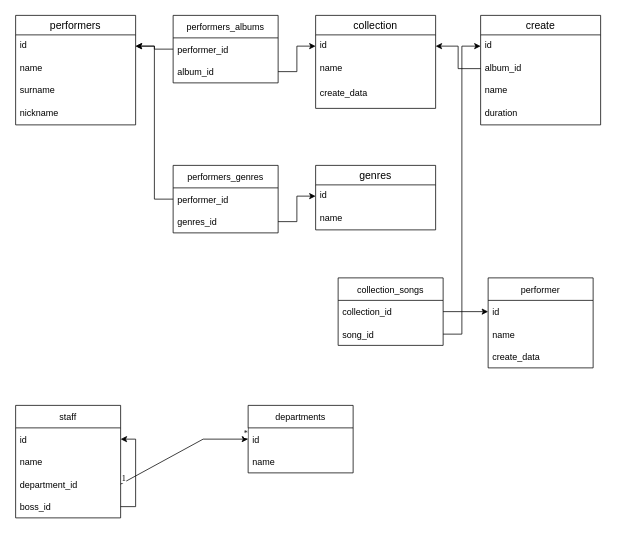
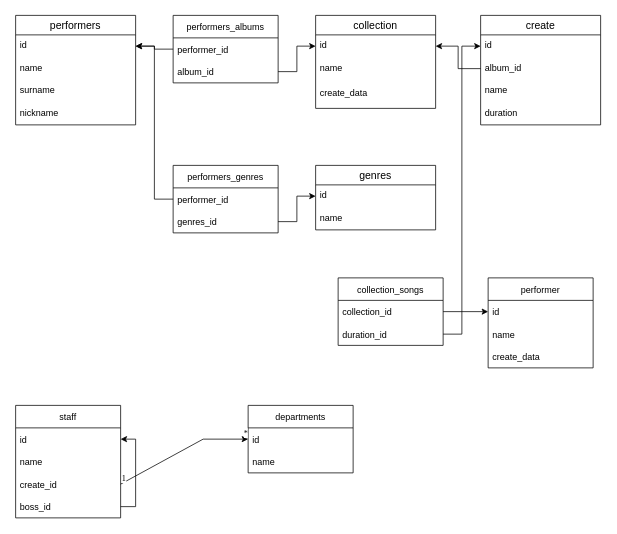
  <mxCell id="0" />
  <mxCell id="1" parent="0" />
  <mxCell id="2" value="performers" style="swimlane;fontStyle=0;childLayout=stackLayout;horizontal=1;startSize=26;horizontalStack=0;resizeParent=1;resizeParentMax=0;resizeLast=0;collapsible=1;marginBottom=0;align=center;fontSize=14;" parent="1" vertex="1"><mxGeometry x="20" y="20" width="160" height="146" as="geometry" /></mxCell>
  <mxCell id="3" value="id" style="text;strokeColor=none;fillColor=none;spacingLeft=4;spacingRight=4;overflow=hidden;rotatable=0;points=[[0,0.5],[1,0.5]];portConstraint=eastwest;fontSize=12;" parent="2" vertex="1"><mxGeometry y="26" width="160" height="30" as="geometry" /></mxCell>
  <mxCell id="4" value="name" style="text;strokeColor=none;fillColor=none;spacingLeft=4;spacingRight=4;overflow=hidden;rotatable=0;points=[[0,0.5],[1,0.5]];portConstraint=eastwest;fontSize=12;" parent="2" vertex="1"><mxGeometry y="56" width="160" height="30" as="geometry" /></mxCell>
  <mxCell id="5" value="surname" style="text;strokeColor=none;fillColor=none;spacingLeft=4;spacingRight=4;overflow=hidden;rotatable=0;points=[[0,0.5],[1,0.5]];portConstraint=eastwest;fontSize=12;" parent="2" vertex="1"><mxGeometry y="86" width="160" height="30" as="geometry" /></mxCell>
  <mxCell id="6" value="nickname" style="text;strokeColor=none;fillColor=none;spacingLeft=4;spacingRight=4;overflow=hidden;rotatable=0;points=[[0,0.5],[1,0.5]];portConstraint=eastwest;fontSize=12;" parent="2" vertex="1"><mxGeometry y="116" width="160" height="30" as="geometry" /></mxCell>
  <mxCell id="7" value="collection" style="swimlane;fontStyle=0;childLayout=stackLayout;horizontal=1;startSize=26;horizontalStack=0;resizeParent=1;resizeParentMax=0;resizeLast=0;collapsible=1;marginBottom=0;align=center;fontSize=14;" parent="1" vertex="1"><mxGeometry x="420" y="20" width="160" height="124" as="geometry" /></mxCell>
  <mxCell id="8" value="id" style="text;strokeColor=none;fillColor=none;spacingLeft=4;spacingRight=4;overflow=hidden;rotatable=0;points=[[0,0.5],[1,0.5]];portConstraint=eastwest;fontSize=12;" parent="7" vertex="1"><mxGeometry y="26" width="160" height="30" as="geometry" /></mxCell>
  <mxCell id="9" value="name" style="text;strokeColor=none;fillColor=none;spacingLeft=4;spacingRight=4;overflow=hidden;rotatable=0;points=[[0,0.5],[1,0.5]];portConstraint=eastwest;fontSize=12;" parent="7" vertex="1"><mxGeometry y="56" width="160" height="34" as="geometry" /></mxCell>
  <mxCell id="10" value="create_data" style="text;strokeColor=none;fillColor=none;spacingLeft=4;spacingRight=4;overflow=hidden;rotatable=0;points=[[0,0.5],[1,0.5]];portConstraint=eastwest;fontSize=12;" parent="7" vertex="1"><mxGeometry y="90" width="160" height="34" as="geometry" /></mxCell>
  <mxCell id="11" value="create" style="swimlane;fontStyle=0;childLayout=stackLayout;horizontal=1;startSize=26;horizontalStack=0;resizeParent=1;resizeParentMax=0;resizeLast=0;collapsible=1;marginBottom=0;align=center;fontSize=14;" parent="1" vertex="1"><mxGeometry x="640" y="20" width="160" height="146" as="geometry" /></mxCell>
  <mxCell id="12" value="id" style="text;strokeColor=none;fillColor=none;spacingLeft=4;spacingRight=4;overflow=hidden;rotatable=0;points=[[0,0.5],[1,0.5]];portConstraint=eastwest;fontSize=12;" parent="11" vertex="1"><mxGeometry y="26" width="160" height="30" as="geometry" /></mxCell>
  <mxCell id="13" value="album_id" style="text;strokeColor=none;fillColor=none;spacingLeft=4;spacingRight=4;overflow=hidden;rotatable=0;points=[[0,0.5],[1,0.5]];portConstraint=eastwest;fontSize=12;" parent="11" vertex="1"><mxGeometry y="56" width="160" height="30" as="geometry" /></mxCell>
  <mxCell id="14" value="name" style="text;strokeColor=none;fillColor=none;spacingLeft=4;spacingRight=4;overflow=hidden;rotatable=0;points=[[0,0.5],[1,0.5]];portConstraint=eastwest;fontSize=12;" parent="11" vertex="1"><mxGeometry y="86" width="160" height="30" as="geometry" /></mxCell>
  <mxCell id="15" value="duration" style="text;strokeColor=none;fillColor=none;spacingLeft=4;spacingRight=4;overflow=hidden;rotatable=0;points=[[0,0.5],[1,0.5]];portConstraint=eastwest;fontSize=12;" parent="11" vertex="1"><mxGeometry y="116" width="160" height="30" as="geometry" /></mxCell>
  <mxCell id="16" value="genres" style="swimlane;fontStyle=0;childLayout=stackLayout;horizontal=1;startSize=26;horizontalStack=0;resizeParent=1;resizeParentMax=0;resizeLast=0;collapsible=1;marginBottom=0;align=center;fontSize=14;" parent="1" vertex="1"><mxGeometry x="420" y="220" width="160" height="86" as="geometry" /></mxCell>
  <mxCell id="17" value="id" style="text;strokeColor=none;fillColor=none;spacingLeft=4;spacingRight=4;overflow=hidden;rotatable=0;points=[[0,0.5],[1,0.5]];portConstraint=eastwest;fontSize=12;" parent="16" vertex="1"><mxGeometry y="26" width="160" height="30" as="geometry" /></mxCell>
  <mxCell id="18" value="name" style="text;strokeColor=none;fillColor=none;spacingLeft=4;spacingRight=4;overflow=hidden;rotatable=0;points=[[0,0.5],[1,0.5]];portConstraint=eastwest;fontSize=12;" parent="16" vertex="1"><mxGeometry y="56" width="160" height="30" as="geometry" /></mxCell>
  <mxCell id="19" style="edgeStyle=orthogonalEdgeStyle;rounded=0;orthogonalLoop=1;jettySize=auto;html=1;exitX=0;exitY=0.5;exitDx=0;exitDy=0;entryX=1;entryY=0.5;entryDx=0;entryDy=0;" parent="1" source="13" target="8" edge="1"><mxGeometry relative="1" as="geometry" /></mxCell>
  <mxCell id="20" value="performers_genres" style="swimlane;fontStyle=0;childLayout=stackLayout;horizontal=1;startSize=30;horizontalStack=0;resizeParent=1;resizeParentMax=0;resizeLast=0;collapsible=1;marginBottom=0;" parent="1" vertex="1"><mxGeometry x="230" y="220" width="140" height="90" as="geometry" /></mxCell>
  <mxCell id="21" value="performer_id" style="text;strokeColor=none;fillColor=none;align=left;verticalAlign=middle;spacingLeft=4;spacingRight=4;overflow=hidden;points=[[0,0.5],[1,0.5]];portConstraint=eastwest;rotatable=0;" parent="20" vertex="1"><mxGeometry y="30" width="140" height="30" as="geometry" /></mxCell>
  <mxCell id="22" value="genres_id" style="text;strokeColor=none;fillColor=none;align=left;verticalAlign=middle;spacingLeft=4;spacingRight=4;overflow=hidden;points=[[0,0.5],[1,0.5]];portConstraint=eastwest;rotatable=0;" parent="20" vertex="1"><mxGeometry y="60" width="140" height="30" as="geometry" /></mxCell>
  <mxCell id="23" style="edgeStyle=orthogonalEdgeStyle;rounded=0;orthogonalLoop=1;jettySize=auto;html=1;exitX=1;exitY=0.5;exitDx=0;exitDy=0;entryX=0;entryY=0.5;entryDx=0;entryDy=0;" parent="1" source="22" target="17" edge="1"><mxGeometry relative="1" as="geometry" /></mxCell>
  <mxCell id="24" style="edgeStyle=orthogonalEdgeStyle;rounded=0;orthogonalLoop=1;jettySize=auto;html=1;exitX=0;exitY=0.5;exitDx=0;exitDy=0;entryX=1;entryY=0.5;entryDx=0;entryDy=0;" parent="1" source="21" target="3" edge="1"><mxGeometry relative="1" as="geometry" /></mxCell>
  <mxCell id="25" value="performers_albums" style="swimlane;fontStyle=0;childLayout=stackLayout;horizontal=1;startSize=30;horizontalStack=0;resizeParent=1;resizeParentMax=0;resizeLast=0;collapsible=1;marginBottom=0;" parent="1" vertex="1"><mxGeometry x="230" y="20" width="140" height="90" as="geometry" /></mxCell>
  <mxCell id="26" value="performer_id" style="text;strokeColor=none;fillColor=none;align=left;verticalAlign=middle;spacingLeft=4;spacingRight=4;overflow=hidden;points=[[0,0.5],[1,0.5]];portConstraint=eastwest;rotatable=0;" parent="25" vertex="1"><mxGeometry y="30" width="140" height="30" as="geometry" /></mxCell>
  <mxCell id="27" value="album_id" style="text;strokeColor=none;fillColor=none;align=left;verticalAlign=middle;spacingLeft=4;spacingRight=4;overflow=hidden;points=[[0,0.5],[1,0.5]];portConstraint=eastwest;rotatable=0;" parent="25" vertex="1"><mxGeometry y="60" width="140" height="30" as="geometry" /></mxCell>
  <mxCell id="28" style="edgeStyle=orthogonalEdgeStyle;rounded=0;orthogonalLoop=1;jettySize=auto;html=1;exitX=0;exitY=0.5;exitDx=0;exitDy=0;" parent="1" source="26" target="3" edge="1"><mxGeometry relative="1" as="geometry" /></mxCell>
  <mxCell id="29" style="edgeStyle=orthogonalEdgeStyle;rounded=0;orthogonalLoop=1;jettySize=auto;html=1;exitX=1;exitY=0.5;exitDx=0;exitDy=0;entryX=0;entryY=0.5;entryDx=0;entryDy=0;" parent="1" source="27" target="8" edge="1"><mxGeometry relative="1" as="geometry" /></mxCell>
  <mxCell id="30" value="performer" style="swimlane;fontStyle=0;childLayout=stackLayout;horizontal=1;startSize=30;horizontalStack=0;resizeParent=1;resizeParentMax=0;resizeLast=0;collapsible=1;marginBottom=0;" parent="1" vertex="1"><mxGeometry x="650" y="370" width="140" height="120" as="geometry" /></mxCell>
  <mxCell id="31" value="id" style="text;strokeColor=none;fillColor=none;align=left;verticalAlign=middle;spacingLeft=4;spacingRight=4;overflow=hidden;points=[[0,0.5],[1,0.5]];portConstraint=eastwest;rotatable=0;" parent="30" vertex="1"><mxGeometry y="30" width="140" height="30" as="geometry" /></mxCell>
  <mxCell id="32" value="name" style="text;strokeColor=none;fillColor=none;align=left;verticalAlign=middle;spacingLeft=4;spacingRight=4;overflow=hidden;points=[[0,0.5],[1,0.5]];portConstraint=eastwest;rotatable=0;" parent="30" vertex="1"><mxGeometry y="60" width="140" height="30" as="geometry" /></mxCell>
  <mxCell id="33" value="create_data" style="text;strokeColor=none;fillColor=none;align=left;verticalAlign=middle;spacingLeft=4;spacingRight=4;overflow=hidden;points=[[0,0.5],[1,0.5]];portConstraint=eastwest;rotatable=0;" parent="30" vertex="1"><mxGeometry y="90" width="140" height="30" as="geometry" /></mxCell>
  <mxCell id="34" value="collection_songs" style="swimlane;fontStyle=0;childLayout=stackLayout;horizontal=1;startSize=30;horizontalStack=0;resizeParent=1;resizeParentMax=0;resizeLast=0;collapsible=1;marginBottom=0;" parent="1" vertex="1"><mxGeometry x="450" y="370" width="140" height="90" as="geometry" /></mxCell>
  <mxCell id="35" value="collection_id" style="text;strokeColor=none;fillColor=none;align=left;verticalAlign=middle;spacingLeft=4;spacingRight=4;overflow=hidden;points=[[0,0.5],[1,0.5]];portConstraint=eastwest;rotatable=0;" parent="34" vertex="1"><mxGeometry y="30" width="140" height="30" as="geometry" /></mxCell>
- <mxCell id="36" value="song_id" style="text;strokeColor=none;fillColor=none;align=left;verticalAlign=middle;spacingLeft=4;spacingRight=4;overflow=hidden;points=[[0,0.5],[1,0.5]];portConstraint=eastwest;rotatable=0;" parent="34" vertex="1"><mxGeometry y="60" width="140" height="30" as="geometry" /></mxCell>
+ <mxCell id="36" value="duration_id" style="text;strokeColor=none;fillColor=none;align=left;verticalAlign=middle;spacingLeft=4;spacingRight=4;overflow=hidden;points=[[0,0.5],[1,0.5]];portConstraint=eastwest;rotatable=0;" parent="34" vertex="1"><mxGeometry y="60" width="140" height="30" as="geometry" /></mxCell>
  <mxCell id="37" style="edgeStyle=orthogonalEdgeStyle;rounded=0;orthogonalLoop=1;jettySize=auto;html=1;exitX=1;exitY=0.5;exitDx=0;exitDy=0;entryX=0;entryY=0.5;entryDx=0;entryDy=0;" parent="1" source="35" target="31" edge="1"><mxGeometry relative="1" as="geometry" /></mxCell>
  <mxCell id="38" style="edgeStyle=orthogonalEdgeStyle;rounded=0;orthogonalLoop=1;jettySize=auto;html=1;exitX=1;exitY=0.5;exitDx=0;exitDy=0;entryX=0;entryY=0.5;entryDx=0;entryDy=0;" parent="1" source="36" target="12" edge="1"><mxGeometry relative="1" as="geometry" /></mxCell>
  <mxCell id="39" value="staff" style="swimlane;fontStyle=0;childLayout=stackLayout;horizontal=1;startSize=30;horizontalStack=0;resizeParent=1;resizeParentMax=0;resizeLast=0;collapsible=1;marginBottom=0;" parent="1" vertex="1"><mxGeometry x="20" y="540" width="140" height="150" as="geometry" /></mxCell>
  <mxCell id="40" value="id" style="text;strokeColor=none;fillColor=none;align=left;verticalAlign=middle;spacingLeft=4;spacingRight=4;overflow=hidden;points=[[0,0.5],[1,0.5]];portConstraint=eastwest;rotatable=0;" parent="39" vertex="1"><mxGeometry y="30" width="140" height="30" as="geometry" /></mxCell>
  <mxCell id="41" value="name" style="text;strokeColor=none;fillColor=none;align=left;verticalAlign=middle;spacingLeft=4;spacingRight=4;overflow=hidden;points=[[0,0.5],[1,0.5]];portConstraint=eastwest;rotatable=0;" parent="39" vertex="1"><mxGeometry y="60" width="140" height="30" as="geometry" /></mxCell>
- <mxCell id="42" value="department_id" style="text;strokeColor=none;fillColor=none;align=left;verticalAlign=middle;spacingLeft=4;spacingRight=4;overflow=hidden;points=[[0,0.5],[1,0.5]];portConstraint=eastwest;rotatable=0;" parent="39" vertex="1"><mxGeometry y="90" width="140" height="30" as="geometry" /></mxCell>
+ <mxCell id="42" value="create_id" style="text;strokeColor=none;fillColor=none;align=left;verticalAlign=middle;spacingLeft=4;spacingRight=4;overflow=hidden;points=[[0,0.5],[1,0.5]];portConstraint=eastwest;rotatable=0;" parent="39" vertex="1"><mxGeometry y="90" width="140" height="30" as="geometry" /></mxCell>
  <mxCell id="43" style="edgeStyle=orthogonalEdgeStyle;rounded=0;orthogonalLoop=1;jettySize=auto;html=1;exitX=1;exitY=0.5;exitDx=0;exitDy=0;entryX=1;entryY=0.5;entryDx=0;entryDy=0;" edge="1" parent="39" source="44" target="40"><mxGeometry relative="1" as="geometry" /></mxCell>
  <mxCell id="44" value="boss_id" style="text;strokeColor=none;fillColor=none;align=left;verticalAlign=middle;spacingLeft=4;spacingRight=4;overflow=hidden;points=[[0,0.5],[1,0.5]];portConstraint=eastwest;rotatable=0;" parent="39" vertex="1"><mxGeometry y="120" width="140" height="30" as="geometry" /></mxCell>
  <mxCell id="45" value="departments" style="swimlane;fontStyle=0;childLayout=stackLayout;horizontal=1;startSize=30;horizontalStack=0;resizeParent=1;resizeParentMax=0;resizeLast=0;collapsible=1;marginBottom=0;" parent="1" vertex="1"><mxGeometry x="330" y="540" width="140" height="90" as="geometry" /></mxCell>
  <mxCell id="46" value="id" style="text;strokeColor=none;fillColor=none;align=left;verticalAlign=middle;spacingLeft=4;spacingRight=4;overflow=hidden;points=[[0,0.5],[1,0.5]];portConstraint=eastwest;rotatable=0;" parent="45" vertex="1"><mxGeometry y="30" width="140" height="30" as="geometry" /></mxCell>
  <mxCell id="47" value="name" style="text;strokeColor=none;fillColor=none;align=left;verticalAlign=middle;spacingLeft=4;spacingRight=4;overflow=hidden;points=[[0,0.5],[1,0.5]];portConstraint=eastwest;rotatable=0;" parent="45" vertex="1"><mxGeometry y="60" width="140" height="30" as="geometry" /></mxCell>
  <mxCell id="48" value="" style="endArrow=classic;html=1;rounded=0;labelBorderColor=none;fontFamily=Times New Roman;exitX=1;exitY=0.5;exitDx=0;exitDy=0;entryX=0;entryY=0.5;entryDx=0;entryDy=0;" parent="1" source="42" target="46" edge="1"><mxGeometry relative="1" as="geometry"><mxPoint x="320" y="600" as="sourcePoint" /><mxPoint x="480" y="600" as="targetPoint" /><Array as="points"><mxPoint x="270" y="585" /></Array></mxGeometry></mxCell>
  <mxCell id="49" value="1" style="edgeLabel;resizable=0;html=1;align=left;verticalAlign=bottom;fontFamily=Times New Roman;" parent="48" connectable="0" vertex="1"><mxGeometry x="-1" relative="1" as="geometry" /></mxCell>
  <mxCell id="50" value="*" style="edgeLabel;resizable=0;html=1;align=right;verticalAlign=bottom;fontFamily=Times New Roman;" parent="48" connectable="0" vertex="1"><mxGeometry x="1" relative="1" as="geometry" /></mxCell>
